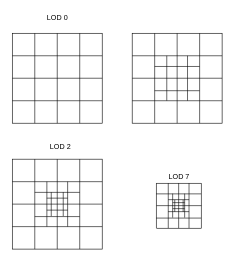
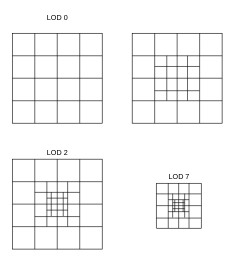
  <mxCell id="0" />
  <mxCell id="1" parent="0" />
  <mxCell id="2" value="" style="group" vertex="1" connectable="0" parent="1"><mxGeometry x="220" y="55" width="150" height="150" as="geometry" /></mxCell>
  <mxCell id="3" value="" style="whiteSpace=wrap;html=1;aspect=fixed;" vertex="1" parent="2"><mxGeometry width="150" height="150" as="geometry" /></mxCell>
  <mxCell id="4" value="" style="endArrow=none;html=1;rounded=0;" edge="1" parent="2"><mxGeometry width="50" height="50" relative="1" as="geometry"><mxPoint x="57.692" y="37.5" as="sourcePoint" /><mxPoint x="57.692" y="112.5" as="targetPoint" /></mxGeometry></mxCell>
  <mxCell id="5" value="" style="endArrow=none;html=1;rounded=0;" edge="1" parent="2"><mxGeometry width="50" height="50" relative="1" as="geometry"><mxPoint x="92.308" y="37.5" as="sourcePoint" /><mxPoint x="92.308" y="112.5" as="targetPoint" /></mxGeometry></mxCell>
  <mxCell id="6" value="" style="endArrow=none;html=1;rounded=0;exitX=0;exitY=0.25;exitDx=0;exitDy=0;entryX=1;entryY=0.25;entryDx=0;entryDy=0;" edge="1" parent="2" source="3" target="3"><mxGeometry width="50" height="50" relative="1" as="geometry"><mxPoint x="115.385" y="288.462" as="sourcePoint" /><mxPoint x="144.231" y="259.615" as="targetPoint" /></mxGeometry></mxCell>
  <mxCell id="7" value="" style="endArrow=none;html=1;rounded=0;exitX=0;exitY=0.5;exitDx=0;exitDy=0;entryX=1;entryY=0.5;entryDx=0;entryDy=0;" edge="1" parent="2" source="3" target="3"><mxGeometry width="50" height="50" relative="1" as="geometry"><mxPoint x="34.615" y="305.769" as="sourcePoint" /><mxPoint x="265.385" y="305.769" as="targetPoint" /></mxGeometry></mxCell>
  <mxCell id="8" value="" style="endArrow=none;html=1;rounded=0;exitX=0;exitY=0.75;exitDx=0;exitDy=0;entryX=1;entryY=0.75;entryDx=0;entryDy=0;" edge="1" parent="2" source="3" target="3"><mxGeometry width="50" height="50" relative="1" as="geometry"><mxPoint x="34.615" y="363.462" as="sourcePoint" /><mxPoint x="265.385" y="363.462" as="targetPoint" /></mxGeometry></mxCell>
  <mxCell id="9" value="" style="endArrow=none;html=1;rounded=0;entryX=0.25;entryY=0;entryDx=0;entryDy=0;exitX=0.25;exitY=1;exitDx=0;exitDy=0;" edge="1" parent="2" source="3" target="3"><mxGeometry width="50" height="50" relative="1" as="geometry"><mxPoint x="92.308" y="415.385" as="sourcePoint" /><mxPoint x="271.154" y="369.231" as="targetPoint" /></mxGeometry></mxCell>
  <mxCell id="10" value="" style="endArrow=none;html=1;rounded=0;exitX=0.5;exitY=1;exitDx=0;exitDy=0;entryX=0.5;entryY=0;entryDx=0;entryDy=0;" edge="1" parent="2" source="3" target="3"><mxGeometry width="50" height="50" relative="1" as="geometry"><mxPoint x="156.923" y="421.154" as="sourcePoint" /><mxPoint x="156.923" y="184.615" as="targetPoint" /></mxGeometry></mxCell>
  <mxCell id="11" style="edgeStyle=orthogonalEdgeStyle;rounded=0;orthogonalLoop=1;jettySize=auto;html=1;exitX=0.75;exitY=1;exitDx=0;exitDy=0;entryX=0.75;entryY=0;entryDx=0;entryDy=0;endArrow=none;endFill=0;" edge="1" parent="2" source="3" target="3"><mxGeometry relative="1" as="geometry"><Array as="points"><mxPoint x="112.5" y="150" /></Array></mxGeometry></mxCell>
  <mxCell id="12" value="" style="endArrow=none;html=1;rounded=0;" edge="1" parent="2"><mxGeometry width="50" height="50" relative="1" as="geometry"><mxPoint x="37.5" y="95.769" as="sourcePoint" /><mxPoint x="112.5" y="95.769" as="targetPoint" /></mxGeometry></mxCell>
  <mxCell id="13" value="" style="endArrow=none;html=1;rounded=0;" edge="1" parent="2"><mxGeometry width="50" height="50" relative="1" as="geometry"><mxPoint x="37.5" y="55.385" as="sourcePoint" /><mxPoint x="112.5" y="55.385" as="targetPoint" /></mxGeometry></mxCell>
  <mxCell id="14" value="" style="group" vertex="1" connectable="0" parent="1"><mxGeometry x="20" y="55" width="150" height="150" as="geometry" /></mxCell>
  <mxCell id="15" value="" style="whiteSpace=wrap;html=1;aspect=fixed;" vertex="1" parent="14"><mxGeometry width="150" height="150" as="geometry" /></mxCell>
  <mxCell id="16" value="" style="endArrow=none;html=1;rounded=0;exitX=0;exitY=0.25;exitDx=0;exitDy=0;entryX=1;entryY=0.25;entryDx=0;entryDy=0;" edge="1" parent="14" source="15" target="15"><mxGeometry width="50" height="50" relative="1" as="geometry"><mxPoint x="115.385" y="288.462" as="sourcePoint" /><mxPoint x="144.231" y="259.615" as="targetPoint" /></mxGeometry></mxCell>
  <mxCell id="17" value="" style="endArrow=none;html=1;rounded=0;exitX=0;exitY=0.5;exitDx=0;exitDy=0;entryX=1;entryY=0.5;entryDx=0;entryDy=0;" edge="1" parent="14" source="15" target="15"><mxGeometry width="50" height="50" relative="1" as="geometry"><mxPoint x="34.615" y="305.769" as="sourcePoint" /><mxPoint x="265.385" y="305.769" as="targetPoint" /></mxGeometry></mxCell>
  <mxCell id="18" value="" style="endArrow=none;html=1;rounded=0;exitX=0;exitY=0.75;exitDx=0;exitDy=0;entryX=1;entryY=0.75;entryDx=0;entryDy=0;" edge="1" parent="14" source="15" target="15"><mxGeometry width="50" height="50" relative="1" as="geometry"><mxPoint x="34.615" y="363.462" as="sourcePoint" /><mxPoint x="265.385" y="363.462" as="targetPoint" /></mxGeometry></mxCell>
  <mxCell id="19" value="" style="endArrow=none;html=1;rounded=0;entryX=0.25;entryY=0;entryDx=0;entryDy=0;exitX=0.25;exitY=1;exitDx=0;exitDy=0;" edge="1" parent="14" source="15" target="15"><mxGeometry width="50" height="50" relative="1" as="geometry"><mxPoint x="92.308" y="415.385" as="sourcePoint" /><mxPoint x="271.154" y="369.231" as="targetPoint" /></mxGeometry></mxCell>
  <mxCell id="20" value="" style="endArrow=none;html=1;rounded=0;exitX=0.5;exitY=1;exitDx=0;exitDy=0;entryX=0.5;entryY=0;entryDx=0;entryDy=0;" edge="1" parent="14" source="15" target="15"><mxGeometry width="50" height="50" relative="1" as="geometry"><mxPoint x="156.923" y="421.154" as="sourcePoint" /><mxPoint x="156.923" y="184.615" as="targetPoint" /></mxGeometry></mxCell>
  <mxCell id="21" style="edgeStyle=orthogonalEdgeStyle;rounded=0;orthogonalLoop=1;jettySize=auto;html=1;exitX=0.75;exitY=1;exitDx=0;exitDy=0;entryX=0.75;entryY=0;entryDx=0;entryDy=0;endArrow=none;endFill=0;" edge="1" parent="14" source="15" target="15"><mxGeometry relative="1" as="geometry"><Array as="points"><mxPoint x="112.5" y="150" /></Array></mxGeometry></mxCell>
  <mxCell id="22" value="" style="group" vertex="1" connectable="0" parent="1"><mxGeometry x="20" y="265" width="150" height="150" as="geometry" /></mxCell>
  <mxCell id="23" value="" style="group" vertex="1" connectable="0" parent="22"><mxGeometry width="150" height="150" as="geometry" /></mxCell>
  <mxCell id="24" value="" style="whiteSpace=wrap;html=1;aspect=fixed;" vertex="1" parent="23"><mxGeometry width="150" height="150" as="geometry" /></mxCell>
  <mxCell id="25" value="" style="endArrow=none;html=1;rounded=0;" edge="1" parent="23"><mxGeometry width="50" height="50" relative="1" as="geometry"><mxPoint x="57.692" y="37.5" as="sourcePoint" /><mxPoint x="57.692" y="112.5" as="targetPoint" /></mxGeometry></mxCell>
  <mxCell id="26" value="" style="endArrow=none;html=1;rounded=0;" edge="1" parent="23"><mxGeometry width="50" height="50" relative="1" as="geometry"><mxPoint x="92.308" y="37.5" as="sourcePoint" /><mxPoint x="92.308" y="112.5" as="targetPoint" /></mxGeometry></mxCell>
  <mxCell id="27" value="" style="endArrow=none;html=1;rounded=0;exitX=0;exitY=0.25;exitDx=0;exitDy=0;entryX=1;entryY=0.25;entryDx=0;entryDy=0;" edge="1" parent="23" source="24" target="24"><mxGeometry width="50" height="50" relative="1" as="geometry"><mxPoint x="115.385" y="288.462" as="sourcePoint" /><mxPoint x="144.231" y="259.615" as="targetPoint" /></mxGeometry></mxCell>
  <mxCell id="28" value="" style="endArrow=none;html=1;rounded=0;exitX=0;exitY=0.5;exitDx=0;exitDy=0;entryX=1;entryY=0.5;entryDx=0;entryDy=0;" edge="1" parent="23" source="24" target="24"><mxGeometry width="50" height="50" relative="1" as="geometry"><mxPoint x="34.615" y="305.769" as="sourcePoint" /><mxPoint x="265.385" y="305.769" as="targetPoint" /></mxGeometry></mxCell>
  <mxCell id="29" value="" style="endArrow=none;html=1;rounded=0;exitX=0;exitY=0.75;exitDx=0;exitDy=0;entryX=1;entryY=0.75;entryDx=0;entryDy=0;" edge="1" parent="23" source="24" target="24"><mxGeometry width="50" height="50" relative="1" as="geometry"><mxPoint x="34.615" y="363.462" as="sourcePoint" /><mxPoint x="265.385" y="363.462" as="targetPoint" /></mxGeometry></mxCell>
  <mxCell id="30" value="" style="endArrow=none;html=1;rounded=0;entryX=0.25;entryY=0;entryDx=0;entryDy=0;exitX=0.25;exitY=1;exitDx=0;exitDy=0;" edge="1" parent="23" source="24" target="24"><mxGeometry width="50" height="50" relative="1" as="geometry"><mxPoint x="92.308" y="415.385" as="sourcePoint" /><mxPoint x="271.154" y="369.231" as="targetPoint" /></mxGeometry></mxCell>
  <mxCell id="31" value="" style="endArrow=none;html=1;rounded=0;exitX=0.5;exitY=1;exitDx=0;exitDy=0;entryX=0.5;entryY=0;entryDx=0;entryDy=0;" edge="1" parent="23" source="24" target="24"><mxGeometry width="50" height="50" relative="1" as="geometry"><mxPoint x="156.923" y="421.154" as="sourcePoint" /><mxPoint x="156.923" y="184.615" as="targetPoint" /></mxGeometry></mxCell>
  <mxCell id="32" style="edgeStyle=orthogonalEdgeStyle;rounded=0;orthogonalLoop=1;jettySize=auto;html=1;exitX=0.75;exitY=1;exitDx=0;exitDy=0;entryX=0.75;entryY=0;entryDx=0;entryDy=0;endArrow=none;endFill=0;" edge="1" parent="23" source="24" target="24"><mxGeometry relative="1" as="geometry"><Array as="points"><mxPoint x="112.5" y="150" /></Array></mxGeometry></mxCell>
  <mxCell id="33" value="" style="endArrow=none;html=1;rounded=0;" edge="1" parent="23"><mxGeometry width="50" height="50" relative="1" as="geometry"><mxPoint x="37.5" y="95.769" as="sourcePoint" /><mxPoint x="112.5" y="95.769" as="targetPoint" /></mxGeometry></mxCell>
  <mxCell id="34" value="" style="endArrow=none;html=1;rounded=0;" edge="1" parent="23"><mxGeometry width="50" height="50" relative="1" as="geometry"><mxPoint x="37.5" y="55.385" as="sourcePoint" /><mxPoint x="112.5" y="55.385" as="targetPoint" /></mxGeometry></mxCell>
  <mxCell id="35" value="" style="endArrow=none;html=1;rounded=0;" edge="1" parent="23"><mxGeometry width="50" height="50" relative="1" as="geometry"><mxPoint x="92.5" y="65" as="sourcePoint" /><mxPoint x="57.5" y="65" as="targetPoint" /></mxGeometry></mxCell>
  <mxCell id="36" value="" style="endArrow=none;html=1;rounded=0;" edge="1" parent="23"><mxGeometry width="50" height="50" relative="1" as="geometry"><mxPoint x="92.5" y="85" as="sourcePoint" /><mxPoint x="57.5" y="85" as="targetPoint" /></mxGeometry></mxCell>
  <mxCell id="37" value="" style="endArrow=none;html=1;rounded=0;" edge="1" parent="23"><mxGeometry width="50" height="50" relative="1" as="geometry"><mxPoint x="65" y="55" as="sourcePoint" /><mxPoint x="65" y="95" as="targetPoint" /></mxGeometry></mxCell>
  <mxCell id="38" value="" style="endArrow=none;html=1;rounded=0;" edge="1" parent="22"><mxGeometry width="50" height="50" relative="1" as="geometry"><mxPoint x="85" y="55" as="sourcePoint" /><mxPoint x="85" y="95" as="targetPoint" /></mxGeometry></mxCell>
  <mxCell id="39" value="LOD 0" style="text;html=1;align=center;verticalAlign=middle;resizable=0;points=[];autosize=1;strokeColor=none;fillColor=none;" vertex="1" parent="1"><mxGeometry x="70" y="20" width="50" height="20" as="geometry" /></mxCell>
- <mxCell id="40" value="LOD 2" style="text;html=1;align=center;verticalAlign=middle;resizable=0;points=[];autosize=1;strokeColor=none;fillColor=none;" vertex="1" parent="1"><mxGeometry x="75" y="235" width="50" height="20" as="geometry" /></mxCell>
+ <mxCell id="40" value="LOD 2" style="text;html=1;align=center;verticalAlign=middle;resizable=0;points=[];autosize=1;strokeColor=none;fillColor=none;" vertex="1" parent="1"><mxGeometry x="70" y="245" width="50" height="20" as="geometry" /></mxCell>
  <mxCell id="41" value="" style="group" vertex="1" connectable="0" parent="1"><mxGeometry x="260" y="305" width="75.5" height="75.5" as="geometry" /></mxCell>
  <mxCell id="42" value="" style="endArrow=none;html=1;rounded=0;" edge="1" parent="41"><mxGeometry width="50" height="50" relative="1" as="geometry"><mxPoint x="47.5" y="17.5" as="sourcePoint" /><mxPoint x="47.5" y="57.5" as="targetPoint" /></mxGeometry></mxCell>
  <mxCell id="43" value="" style="endArrow=none;html=1;rounded=0;" edge="1" parent="41"><mxGeometry width="50" height="50" relative="1" as="geometry"><mxPoint x="20.192" as="sourcePoint" /><mxPoint x="20.192" y="75" as="targetPoint" /></mxGeometry></mxCell>
  <mxCell id="44" value="" style="endArrow=none;html=1;rounded=0;" edge="1" parent="41"><mxGeometry width="50" height="50" relative="1" as="geometry"><mxPoint x="54.808" as="sourcePoint" /><mxPoint x="54.808" y="75" as="targetPoint" /></mxGeometry></mxCell>
  <mxCell id="45" value="" style="endArrow=none;html=1;rounded=0;" edge="1" parent="41"><mxGeometry width="50" height="50" relative="1" as="geometry"><mxPoint y="0.5" as="sourcePoint" /><mxPoint x="75" y="0.5" as="targetPoint" /></mxGeometry></mxCell>
  <mxCell id="46" value="" style="endArrow=none;html=1;rounded=0;" edge="1" parent="41"><mxGeometry width="50" height="50" relative="1" as="geometry"><mxPoint x="0.5" y="37.5" as="sourcePoint" /><mxPoint x="75.5" y="37.5" as="targetPoint" /></mxGeometry></mxCell>
  <mxCell id="47" value="" style="endArrow=none;html=1;rounded=0;" edge="1" parent="41"><mxGeometry width="50" height="50" relative="1" as="geometry"><mxPoint x="0.5" y="75.5" as="sourcePoint" /><mxPoint x="75.5" y="75.5" as="targetPoint" /></mxGeometry></mxCell>
  <mxCell id="48" value="" style="endArrow=none;html=1;rounded=0;" edge="1" parent="41"><mxGeometry width="50" height="50" relative="1" as="geometry"><mxPoint x="37.5" y="75" as="sourcePoint" /><mxPoint x="37.5" as="targetPoint" /></mxGeometry></mxCell>
  <mxCell id="49" value="" style="endArrow=none;html=1;rounded=0;" edge="1" parent="41"><mxGeometry width="50" height="50" relative="1" as="geometry"><mxPoint y="58.269" as="sourcePoint" /><mxPoint x="75" y="58.269" as="targetPoint" /></mxGeometry></mxCell>
  <mxCell id="50" value="" style="endArrow=none;html=1;rounded=0;" edge="1" parent="41"><mxGeometry width="50" height="50" relative="1" as="geometry"><mxPoint y="17.885" as="sourcePoint" /><mxPoint x="75" y="17.885" as="targetPoint" /></mxGeometry></mxCell>
  <mxCell id="51" value="" style="endArrow=none;html=1;rounded=0;" edge="1" parent="41"><mxGeometry width="50" height="50" relative="1" as="geometry"><mxPoint x="55" y="27.5" as="sourcePoint" /><mxPoint x="20" y="27.5" as="targetPoint" /></mxGeometry></mxCell>
  <mxCell id="52" value="" style="endArrow=none;html=1;rounded=0;" edge="1" parent="41"><mxGeometry width="50" height="50" relative="1" as="geometry"><mxPoint x="55" y="47.5" as="sourcePoint" /><mxPoint x="20" y="47.5" as="targetPoint" /></mxGeometry></mxCell>
  <mxCell id="53" value="" style="endArrow=none;html=1;rounded=0;" edge="1" parent="41"><mxGeometry width="50" height="50" relative="1" as="geometry"><mxPoint x="27.5" y="17.5" as="sourcePoint" /><mxPoint x="27.5" y="57.5" as="targetPoint" /></mxGeometry></mxCell>
  <mxCell id="54" value="" style="endArrow=none;html=1;rounded=0;" edge="1" parent="41"><mxGeometry width="50" height="50" relative="1" as="geometry"><mxPoint x="75.5" y="75" as="sourcePoint" /><mxPoint x="75.5" as="targetPoint" /></mxGeometry></mxCell>
  <mxCell id="55" value="" style="endArrow=none;html=1;rounded=0;" edge="1" parent="41"><mxGeometry width="50" height="50" relative="1" as="geometry"><mxPoint x="0.5" y="75" as="sourcePoint" /><mxPoint x="0.5" as="targetPoint" /></mxGeometry></mxCell>
  <mxCell id="56" value="" style="endArrow=none;html=1;rounded=0;" edge="1" parent="41"><mxGeometry width="50" height="50" relative="1" as="geometry"><mxPoint x="27.5" y="32.5" as="sourcePoint" /><mxPoint x="47.5" y="32.5" as="targetPoint" /></mxGeometry></mxCell>
  <mxCell id="57" value="" style="endArrow=none;html=1;rounded=0;" edge="1" parent="41"><mxGeometry width="50" height="50" relative="1" as="geometry"><mxPoint x="27.5" y="42.5" as="sourcePoint" /><mxPoint x="47.5" y="42.5" as="targetPoint" /></mxGeometry></mxCell>
  <mxCell id="58" value="" style="endArrow=none;html=1;rounded=0;" edge="1" parent="41"><mxGeometry width="50" height="50" relative="1" as="geometry"><mxPoint x="45" y="27.8" as="sourcePoint" /><mxPoint x="45" y="47.8" as="targetPoint" /></mxGeometry></mxCell>
  <mxCell id="59" value="" style="endArrow=none;html=1;rounded=0;" edge="1" parent="41"><mxGeometry width="50" height="50" relative="1" as="geometry"><mxPoint x="31" y="27.8" as="sourcePoint" /><mxPoint x="31" y="47.8" as="targetPoint" /></mxGeometry></mxCell>
  <mxCell id="60" value="LOD 7" style="text;html=1;align=center;verticalAlign=middle;resizable=0;points=[];autosize=1;strokeColor=none;fillColor=none;" vertex="1" parent="1"><mxGeometry x="273" y="285" width="50" height="20" as="geometry" /></mxCell>
